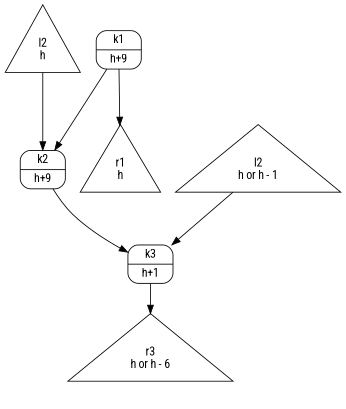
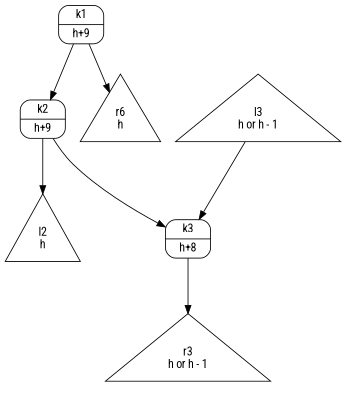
  digraph {
    fontname="Roboto Condensed"
    node [fontname="Roboto Condensed" ordering=out shape=triangle]
    edge [fontname="Roboto Condensed"]
    n1 [label="{ k1 | h+9 }" shape=Mrecord]
    n2 [label="{ k2 | h+9 }" shape=Mrecord]
-   n3 [label=" r1 \n h "]
+   n3 [label=" r6 \n h "]
    n4 [label=" l2 \n h "]
-   n5 [label="{ k3 | h+1 }" shape=Mrecord]
-   n6 [label=" r3 \n h or h - 6 "]
-   n7 [label=" l2 \n h or h - 1 "]
+   n5 [label="{ k3 | h+8 }" shape=Mrecord]
+   n6 [label=" r3 \n h or h - 1 "]
+   n7 [label=" l3 \n h or h - 1 "]
    n1 -> n2
    n1 -> n3
-   n4 -> n2
+   n2 -> n4
    n2 -> n5
    n5 -> n6
    n7 -> n5
  }
